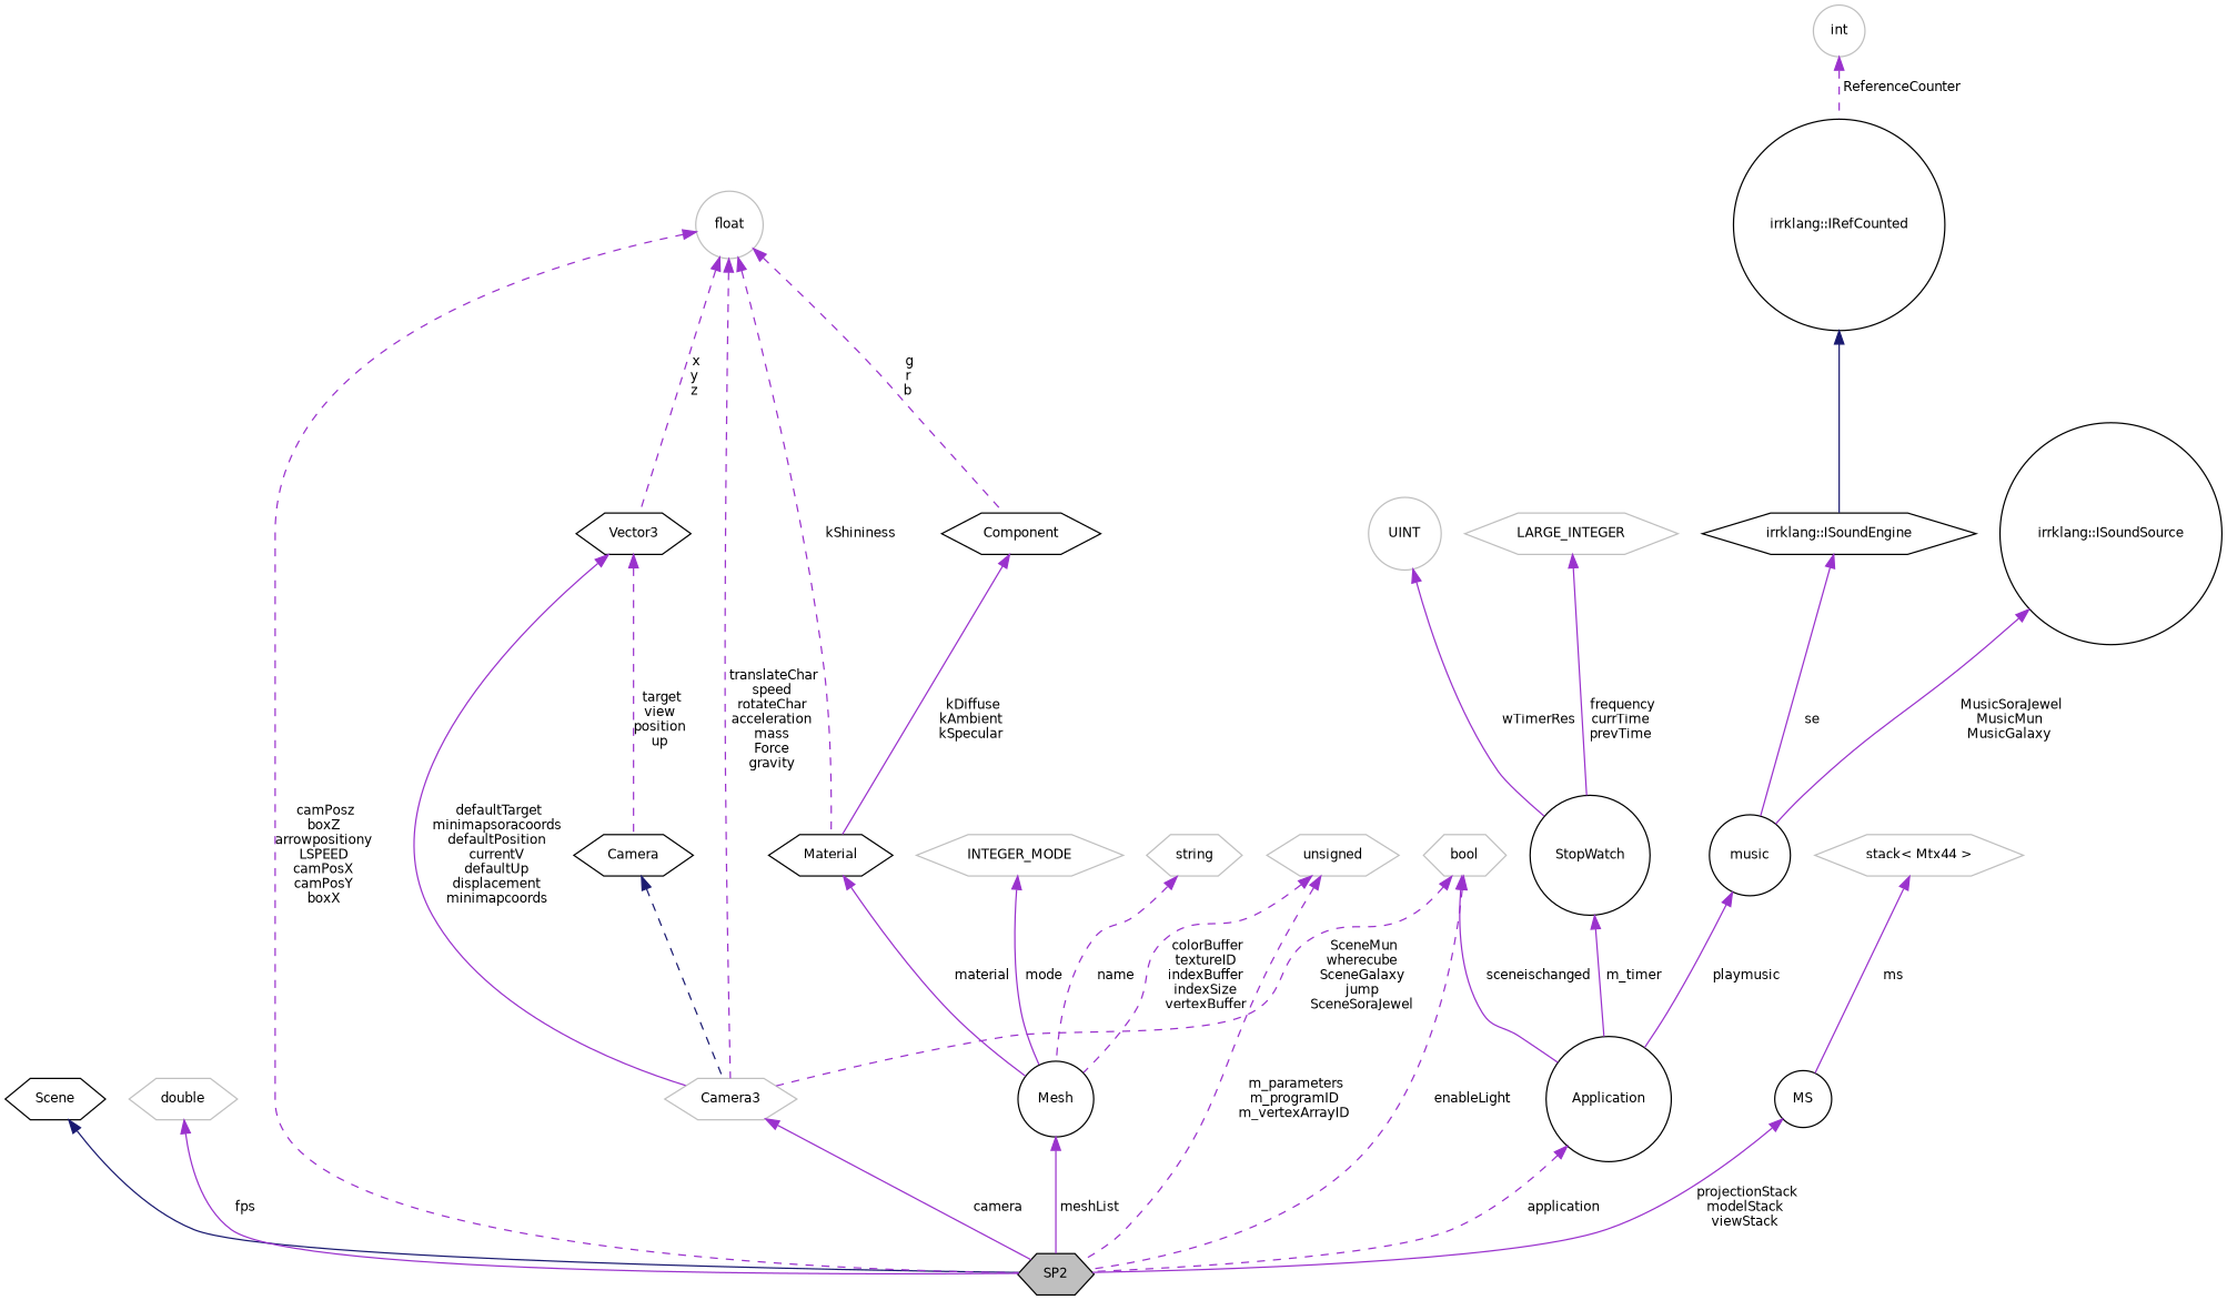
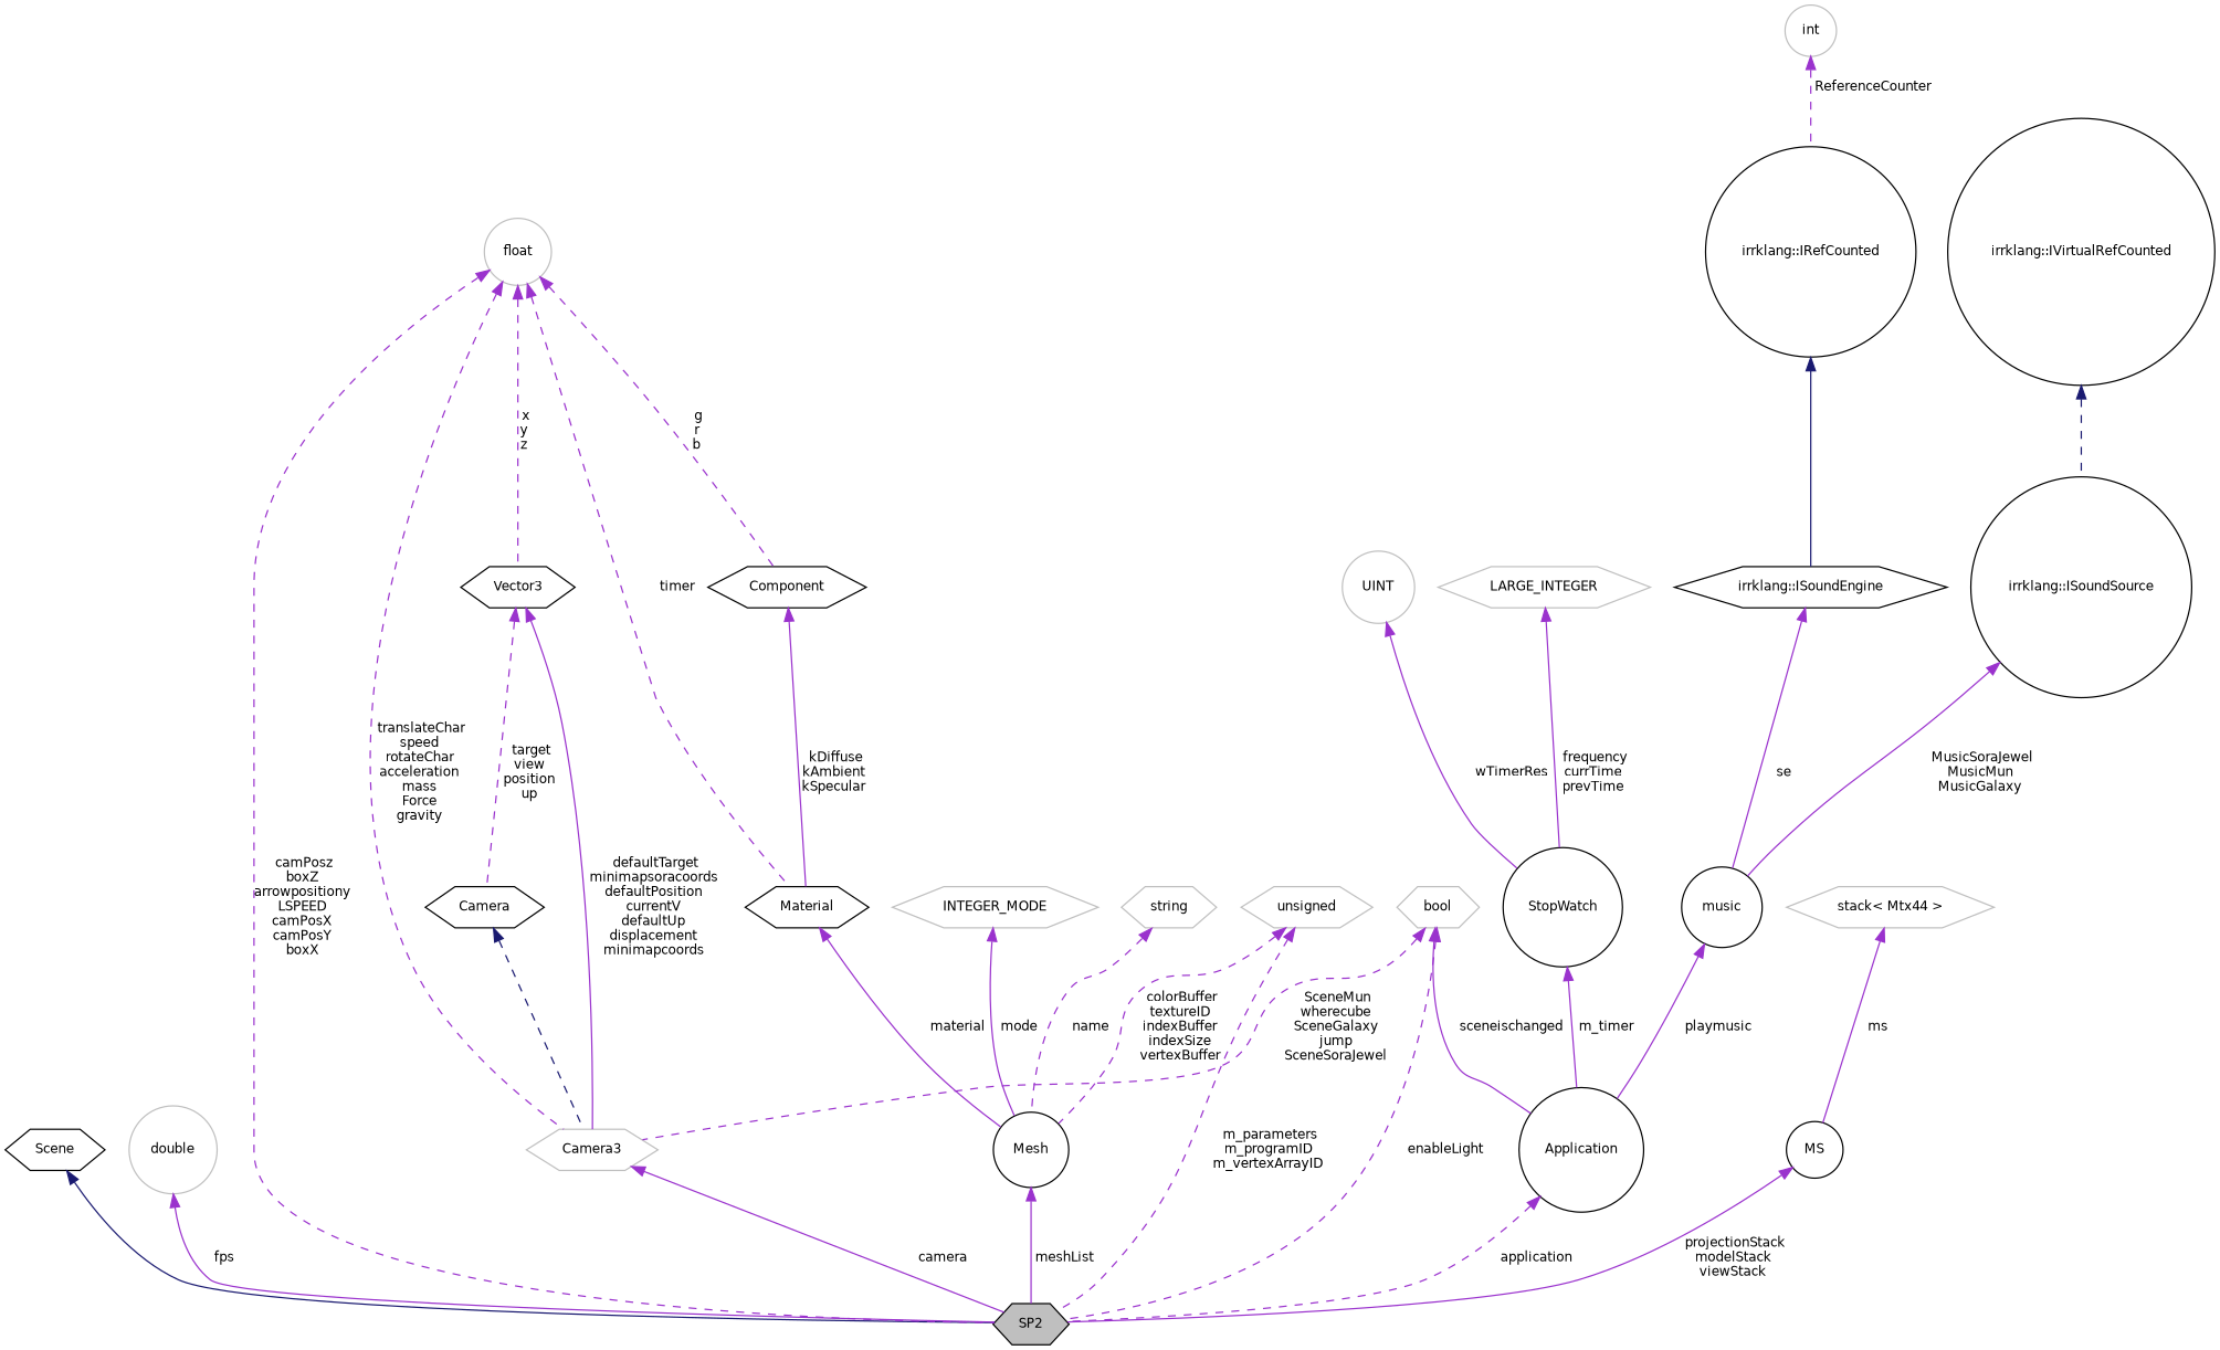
  digraph {
    fontname="DejaVu Sans"
    node [color=black fontname="DejaVu Sans" fontsize=10 shape=hexagon]
    edge [color=darkorchid3 dir=back fontname="DejaVu Sans" fontsize=10 labelfontname=Helvetica labelfontsize=10 style=solid]
    n1 [fillcolor=grey75 fontcolor=black height=0.2 label=SP2 style=filled width=0.4]
    n2 [height=0.2 label=Scene width=0.4]
-   n3 [color=grey75 height=0.2 label=double width=0.4]
+   n3 [color=grey75 height=0.2 label=double shape=circle width=0.4]
    n4 [color=grey75 height=0.2 label=Camera3 width=0.4]
    n5 [height=0.2 label=Camera width=0.4]
    n6 [height=0.2 label=Vector3 width=0.4]
    n7 [color=grey75 height=0.2 label=float shape=circle width=0.4]
    n8 [height=0.2 label=Material width=0.4]
    n9 [height=0.2 label=Component width=0.4]
    n10 [height=0.2 label=Mesh shape=circle width=0.4]
    n11 [color=grey75 height=0.2 label=bool width=0.4]
    n12 [height=0.2 label=Application shape=circle width=0.4]
    n13 [height=0.2 label=StopWatch shape=circle width=0.4]
    n14 [color=grey75 height=0.2 label=UINT shape=circle width=0.4]
    n15 [color=grey75 height=0.2 label=LARGE_INTEGER width=0.4]
    n16 [height=0.2 label=music shape=circle width=0.4]
    n17 [height=0.2 label="irrklang::ISoundEngine" width=0.4]
    n18 [height=0.2 label="irrklang::IRefCounted" shape=circle width=0.4]
    n19 [color=grey75 height=0.2 label=int shape=circle width=0.4]
    n20 [height=0.2 label="irrklang::ISoundSource" shape=circle width=0.4]
+   n21 [height=0.2 label="irrklang::IVirtualRefCounted" shape=circle width=0.4]
    n22 [height=0.2 label=MS shape=circle width=0.4]
    n23 [color=grey75 height=0.2 label="stack\< Mtx44 \>" width=0.4]
    n24 [color=grey75 height=0.2 label=INTEGER_MODE width=0.4]
    n25 [color=grey75 height=0.2 label=string width=0.4]
    n26 [color=grey75 height=0.2 label=unsigned width=0.4]
    n2 -> n1 [color=midnightblue]
    n3 -> n1 [label=" fps"]
    n4 -> n1 [label=" camera"]
    n5 -> n4 [color=midnightblue style=dashed]
    n6 -> n4 [label=" defaultTarget\nminimapsoracoords\ndefaultPosition\ncurrentV\ndefaultUp\ndisplacement\nminimapcoords"]
    n6 -> n5 [label=" target\nview\nposition\nup" style=dashed]
    n7 -> n1 [label=" camPosz\nboxZ\narrowpositiony\nLSPEED\ncamPosX\ncamPosY\nboxX" style=dashed]
    n7 -> n4 [label=" translateChar\nspeed\nrotateChar\nacceleration\nmass\nForce\ngravity" style=dashed]
    n7 -> n6 [label=" x\ny\nz" style=dashed]
-   n7 -> n8 [label=" kShininess" style=dashed]
+   n7 -> n8 [label=" timer" style=dashed]
    n7 -> n9 [label=" g\nr\nb" style=dashed]
    n8 -> n10 [label=" material"]
    n9 -> n8 [label=" kDiffuse\nkAmbient\nkSpecular"]
    n10 -> n1 [label=" meshList"]
    n11 -> n1 [label=" enableLight" style=dashed]
    n11 -> n4 [label=" SceneMun\nwherecube\nSceneGalaxy\njump\nSceneSoraJewel" style=dashed]
    n11 -> n12 [label=" sceneischanged"]
    n12 -> n1 [label=" application" style=dashed]
    n13 -> n12 [label=" m_timer"]
    n14 -> n13 [label=" wTimerRes"]
    n15 -> n13 [label=" frequency\ncurrTime\nprevTime"]
    n16 -> n12 [label=" playmusic"]
    n17 -> n16 [label=" se"]
    n18 -> n17 [color=midnightblue]
    n19 -> n18 [label=" ReferenceCounter" style=dashed]
    n20 -> n16 [label=" MusicSoraJewel\nMusicMun\nMusicGalaxy"]
+   n21 -> n20 [color=midnightblue style=dashed]
    n22 -> n1 [label=" projectionStack\nmodelStack\nviewStack"]
    n23 -> n22 [label=" ms"]
    n24 -> n10 [label=" mode"]
    n25 -> n10 [label=" name" style=dashed]
    n26 -> n1 [label=" m_parameters\nm_programID\nm_vertexArrayID" style=dashed]
    n26 -> n10 [label=" colorBuffer\ntextureID\nindexBuffer\nindexSize\nvertexBuffer" style=dashed]
  }
